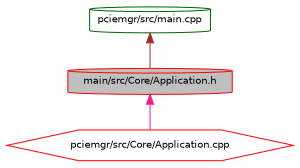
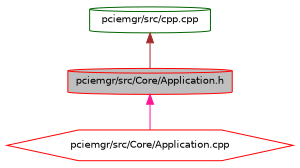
  digraph {
    node [color=red fillcolor=white fontname=Helvetica fontsize=10 shape=cylinder style=filled]
    edge [dir=back fontname=Helvetica fontsize=10 labelfontname=Helvetica labelfontsize=10 style=solid]
-   n1 [fillcolor=grey75 fontcolor=black height=0.2 label="main/src/Core/Application.h" width=0.4]
+   n1 [fillcolor=grey75 fontcolor=black height=0.2 label="pciemgr/src/Core/Application.h" width=0.4]
    n2 [height=0.2 label="pciemgr/src/Core/Application.cpp" shape=hexagon width=0.4]
-   n3 [color=darkgreen height=0.2 label="pciemgr/src/main.cpp" width=0.4]
+   n3 [color=darkgreen height=0.2 label="pciemgr/src/cpp.cpp" width=0.4]
    n1 -> n2 [color=deeppink]
    n3 -> n1 [color=brown]
  }
